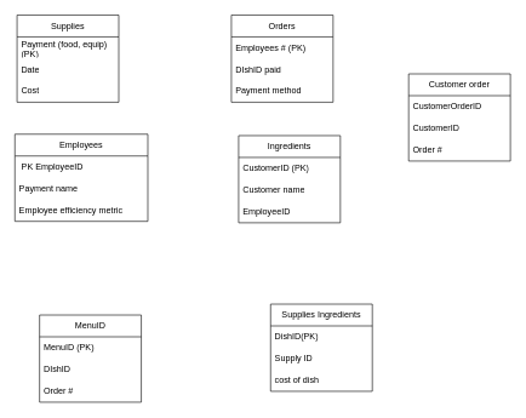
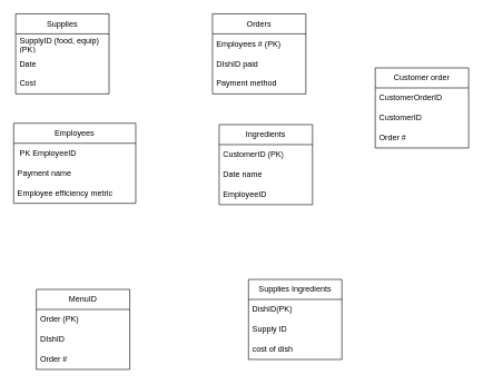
  <mxCell id="0" />
  <mxCell id="1" parent="0" />
  <mxCell id="2" value="Ingredients" style="swimlane;fontStyle=0;childLayout=stackLayout;horizontal=1;startSize=30;horizontalStack=0;resizeParent=1;resizeParentMax=0;resizeLast=0;collapsible=1;marginBottom=0;whiteSpace=wrap;html=1;" vertex="1" parent="1"><mxGeometry x="328" y="186" width="140" height="120" as="geometry" /></mxCell>
  <mxCell id="3" value="CustomerID (PK)" style="text;strokeColor=none;fillColor=none;align=left;verticalAlign=middle;spacingLeft=4;spacingRight=4;overflow=hidden;points=[[0,0.5],[1,0.5]];portConstraint=eastwest;rotatable=0;whiteSpace=wrap;html=1;" vertex="1" parent="2"><mxGeometry y="30" width="140" height="30" as="geometry" /></mxCell>
- <mxCell id="4" value="Customer name" style="text;strokeColor=none;fillColor=none;align=left;verticalAlign=middle;spacingLeft=4;spacingRight=4;overflow=hidden;points=[[0,0.5],[1,0.5]];portConstraint=eastwest;rotatable=0;whiteSpace=wrap;html=1;" vertex="1" parent="2"><mxGeometry y="60" width="140" height="30" as="geometry" /></mxCell>
+ <mxCell id="4" value="Date name" style="text;strokeColor=none;fillColor=none;align=left;verticalAlign=middle;spacingLeft=4;spacingRight=4;overflow=hidden;points=[[0,0.5],[1,0.5]];portConstraint=eastwest;rotatable=0;whiteSpace=wrap;html=1;" vertex="1" parent="2"><mxGeometry y="60" width="140" height="30" as="geometry" /></mxCell>
  <mxCell id="5" value="EmployeeID" style="text;strokeColor=none;fillColor=none;align=left;verticalAlign=middle;spacingLeft=4;spacingRight=4;overflow=hidden;points=[[0,0.5],[1,0.5]];portConstraint=eastwest;rotatable=0;whiteSpace=wrap;html=1;" vertex="1" parent="2"><mxGeometry y="90" width="140" height="30" as="geometry" /></mxCell>
  <mxCell id="6" value="Supplies" style="swimlane;fontStyle=0;childLayout=stackLayout;horizontal=1;startSize=30;horizontalStack=0;resizeParent=1;resizeParentMax=0;resizeLast=0;collapsible=1;marginBottom=0;whiteSpace=wrap;html=1;" vertex="1" parent="1"><mxGeometry x="23" y="20" width="140" height="120" as="geometry" /></mxCell>
- <mxCell id="7" value="Payment (food, equip) (PK)" style="text;strokeColor=none;fillColor=none;align=left;verticalAlign=middle;spacingLeft=4;spacingRight=4;overflow=hidden;points=[[0,0.5],[1,0.5]];portConstraint=eastwest;rotatable=0;whiteSpace=wrap;html=1;" vertex="1" parent="6"><mxGeometry y="30" width="140" height="30" as="geometry" /></mxCell>
+ <mxCell id="7" value="SupplyID (food, equip) (PK)" style="text;strokeColor=none;fillColor=none;align=left;verticalAlign=middle;spacingLeft=4;spacingRight=4;overflow=hidden;points=[[0,0.5],[1,0.5]];portConstraint=eastwest;rotatable=0;whiteSpace=wrap;html=1;" vertex="1" parent="6"><mxGeometry y="30" width="140" height="30" as="geometry" /></mxCell>
  <mxCell id="8" value="Date" style="text;strokeColor=none;fillColor=none;align=left;verticalAlign=middle;spacingLeft=4;spacingRight=4;overflow=hidden;points=[[0,0.5],[1,0.5]];portConstraint=eastwest;rotatable=0;whiteSpace=wrap;html=1;" vertex="1" parent="6"><mxGeometry y="60" width="140" height="30" as="geometry" /></mxCell>
  <mxCell id="9" value="Cost" style="text;strokeColor=none;fillColor=none;align=left;verticalAlign=middle;spacingLeft=4;spacingRight=4;overflow=hidden;points=[[0,0.5],[1,0.5]];portConstraint=eastwest;rotatable=0;whiteSpace=wrap;html=1;" vertex="1" parent="6"><mxGeometry y="90" width="140" height="30" as="geometry" /></mxCell>
  <mxCell id="10" value="Employees" style="swimlane;fontStyle=0;childLayout=stackLayout;horizontal=1;startSize=30;horizontalStack=0;resizeParent=1;resizeParentMax=0;resizeLast=0;collapsible=1;marginBottom=0;whiteSpace=wrap;html=1;" vertex="1" parent="1"><mxGeometry x="20" y="184" width="183" height="120" as="geometry" /></mxCell>
  <mxCell id="11" value="&amp;nbsp;PK EmployeeID" style="text;strokeColor=none;fillColor=none;align=left;verticalAlign=middle;spacingLeft=4;spacingRight=4;overflow=hidden;points=[[0,0.5],[1,0.5]];portConstraint=eastwest;rotatable=0;whiteSpace=wrap;html=1;" vertex="1" parent="10"><mxGeometry y="30" width="183" height="30" as="geometry" /></mxCell>
  <mxCell id="12" value="Payment name" style="text;strokeColor=none;fillColor=none;align=left;verticalAlign=middle;spacingLeft=4;spacingRight=4;overflow=hidden;points=[[0,0.5],[1,0.5]];portConstraint=eastwest;rotatable=0;whiteSpace=wrap;html=1;" vertex="1" parent="10"><mxGeometry y="60" width="183" height="30" as="geometry" /></mxCell>
  <mxCell id="13" value="Employee efficiency metric" style="text;strokeColor=none;fillColor=none;align=left;verticalAlign=middle;spacingLeft=4;spacingRight=4;overflow=hidden;points=[[0,0.5],[1,0.5]];portConstraint=eastwest;rotatable=0;whiteSpace=wrap;html=1;" vertex="1" parent="10"><mxGeometry y="90" width="183" height="30" as="geometry" /></mxCell>
  <mxCell id="14" value="Orders" style="swimlane;fontStyle=0;childLayout=stackLayout;horizontal=1;startSize=30;horizontalStack=0;resizeParent=1;resizeParentMax=0;resizeLast=0;collapsible=1;marginBottom=0;whiteSpace=wrap;html=1;" vertex="1" parent="1"><mxGeometry x="318" y="20" width="140" height="120" as="geometry" /></mxCell>
  <mxCell id="15" value="Employees # (PK)" style="text;strokeColor=none;fillColor=none;align=left;verticalAlign=middle;spacingLeft=4;spacingRight=4;overflow=hidden;points=[[0,0.5],[1,0.5]];portConstraint=eastwest;rotatable=0;whiteSpace=wrap;html=1;" vertex="1" parent="14"><mxGeometry y="30" width="140" height="30" as="geometry" /></mxCell>
  <mxCell id="16" value="DIshID paid" style="text;strokeColor=none;fillColor=none;align=left;verticalAlign=middle;spacingLeft=4;spacingRight=4;overflow=hidden;points=[[0,0.5],[1,0.5]];portConstraint=eastwest;rotatable=0;whiteSpace=wrap;html=1;" vertex="1" parent="14"><mxGeometry y="60" width="140" height="30" as="geometry" /></mxCell>
  <mxCell id="17" value="Payment method" style="text;strokeColor=none;fillColor=none;align=left;verticalAlign=middle;spacingLeft=4;spacingRight=4;overflow=hidden;points=[[0,0.5],[1,0.5]];portConstraint=eastwest;rotatable=0;whiteSpace=wrap;html=1;" vertex="1" parent="14"><mxGeometry y="90" width="140" height="30" as="geometry" /></mxCell>
  <mxCell id="18" value="MenuID" style="swimlane;fontStyle=0;childLayout=stackLayout;horizontal=1;startSize=30;horizontalStack=0;resizeParent=1;resizeParentMax=0;resizeLast=0;collapsible=1;marginBottom=0;whiteSpace=wrap;html=1;" vertex="1" parent="1"><mxGeometry x="54" y="433" width="140" height="120" as="geometry" /></mxCell>
- <mxCell id="19" value="MenuID (PK)&amp;nbsp; &amp;nbsp;" style="text;strokeColor=none;fillColor=none;align=left;verticalAlign=middle;spacingLeft=4;spacingRight=4;overflow=hidden;points=[[0,0.5],[1,0.5]];portConstraint=eastwest;rotatable=0;whiteSpace=wrap;html=1;" vertex="1" parent="18"><mxGeometry y="30" width="140" height="30" as="geometry" /></mxCell>
+ <mxCell id="19" value="Order (PK)&amp;nbsp; &amp;nbsp;" style="text;strokeColor=none;fillColor=none;align=left;verticalAlign=middle;spacingLeft=4;spacingRight=4;overflow=hidden;points=[[0,0.5],[1,0.5]];portConstraint=eastwest;rotatable=0;whiteSpace=wrap;html=1;" vertex="1" parent="18"><mxGeometry y="30" width="140" height="30" as="geometry" /></mxCell>
  <mxCell id="20" value="DIshID" style="text;strokeColor=none;fillColor=none;align=left;verticalAlign=middle;spacingLeft=4;spacingRight=4;overflow=hidden;points=[[0,0.5],[1,0.5]];portConstraint=eastwest;rotatable=0;whiteSpace=wrap;html=1;" vertex="1" parent="18"><mxGeometry y="60" width="140" height="30" as="geometry" /></mxCell>
  <mxCell id="21" value="Order #" style="text;strokeColor=none;fillColor=none;align=left;verticalAlign=middle;spacingLeft=4;spacingRight=4;overflow=hidden;points=[[0,0.5],[1,0.5]];portConstraint=eastwest;rotatable=0;whiteSpace=wrap;html=1;" vertex="1" parent="18"><mxGeometry y="90" width="140" height="30" as="geometry" /></mxCell>
  <mxCell id="22" value="Supplies Ingredients" style="swimlane;fontStyle=0;childLayout=stackLayout;horizontal=1;startSize=30;horizontalStack=0;resizeParent=1;resizeParentMax=0;resizeLast=0;collapsible=1;marginBottom=0;whiteSpace=wrap;html=1;" vertex="1" parent="1"><mxGeometry x="372" y="418" width="140" height="120" as="geometry" /></mxCell>
  <mxCell id="23" value="DishID(PK)" style="text;strokeColor=none;fillColor=none;align=left;verticalAlign=middle;spacingLeft=4;spacingRight=4;overflow=hidden;points=[[0,0.5],[1,0.5]];portConstraint=eastwest;rotatable=0;whiteSpace=wrap;html=1;" vertex="1" parent="22"><mxGeometry y="30" width="140" height="30" as="geometry" /></mxCell>
  <mxCell id="24" value="Supply ID" style="text;strokeColor=none;fillColor=none;align=left;verticalAlign=middle;spacingLeft=4;spacingRight=4;overflow=hidden;points=[[0,0.5],[1,0.5]];portConstraint=eastwest;rotatable=0;whiteSpace=wrap;html=1;" vertex="1" parent="22"><mxGeometry y="60" width="140" height="30" as="geometry" /></mxCell>
  <mxCell id="25" value="cost of dish&amp;nbsp;" style="text;strokeColor=none;fillColor=none;align=left;verticalAlign=middle;spacingLeft=4;spacingRight=4;overflow=hidden;points=[[0,0.5],[1,0.5]];portConstraint=eastwest;rotatable=0;whiteSpace=wrap;html=1;" vertex="1" parent="22"><mxGeometry y="90" width="140" height="30" as="geometry" /></mxCell>
  <mxCell id="26" value="Customer order" style="swimlane;fontStyle=0;childLayout=stackLayout;horizontal=1;startSize=30;horizontalStack=0;resizeParent=1;resizeParentMax=0;resizeLast=0;collapsible=1;marginBottom=0;whiteSpace=wrap;html=1;" vertex="1" parent="1"><mxGeometry x="562" y="101" width="140" height="120" as="geometry" /></mxCell>
  <mxCell id="27" value="CustomerOrderID" style="text;strokeColor=none;fillColor=none;align=left;verticalAlign=middle;spacingLeft=4;spacingRight=4;overflow=hidden;points=[[0,0.5],[1,0.5]];portConstraint=eastwest;rotatable=0;whiteSpace=wrap;html=1;" vertex="1" parent="26"><mxGeometry y="30" width="140" height="30" as="geometry" /></mxCell>
  <mxCell id="28" value="CustomerID" style="text;strokeColor=none;fillColor=none;align=left;verticalAlign=middle;spacingLeft=4;spacingRight=4;overflow=hidden;points=[[0,0.5],[1,0.5]];portConstraint=eastwest;rotatable=0;whiteSpace=wrap;html=1;" vertex="1" parent="26"><mxGeometry y="60" width="140" height="30" as="geometry" /></mxCell>
  <mxCell id="29" value="Order #" style="text;strokeColor=none;fillColor=none;align=left;verticalAlign=middle;spacingLeft=4;spacingRight=4;overflow=hidden;points=[[0,0.5],[1,0.5]];portConstraint=eastwest;rotatable=0;whiteSpace=wrap;html=1;" vertex="1" parent="26"><mxGeometry y="90" width="140" height="30" as="geometry" /></mxCell>
